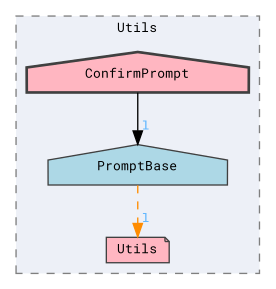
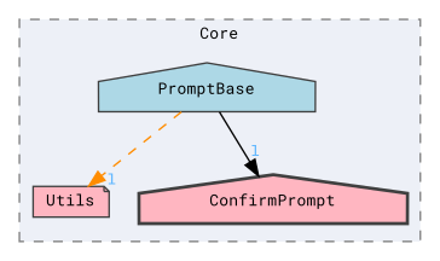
  digraph {
    compound=true
    fontname="Roboto Mono"
    node [color=grey25 fillcolor=lightpink fontname="Roboto Mono" fontsize=10 shape=house style=filled]
    edge [fontcolor=steelblue1 fontname="Roboto Mono" fontsize=10 headlabel=1 labeldistance=1.5 labelfontname=Helvetica labelfontsize=10]
    n1 [height=0.2 label=Utils shape=note width=0.4]
    n2 [fillcolor=lightblue height=0.2 label=PromptBase width=0.4]
    n3 [height=0.2 label=ConfirmPrompt style="filled,bold" width=0.4]
    subgraph cluster_1 {
      bgcolor="#edf0f7"
      fontsize=10
-     label=Utils
+     label=Core
      pencolor=grey50
      style="filled,dashed"
      n1
      n2
      n3
    }
    n2 -> n1 [color=darkorange style=dashed]
-   n3 -> n2 [color=black style=solid]
+   n2 -> n3 [color=black style=solid]
  }
